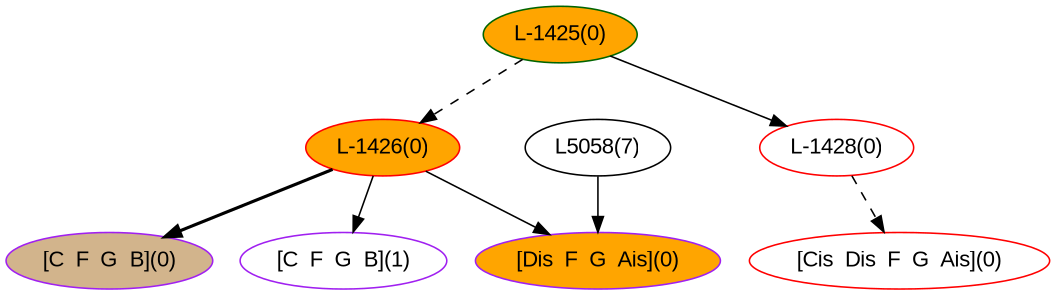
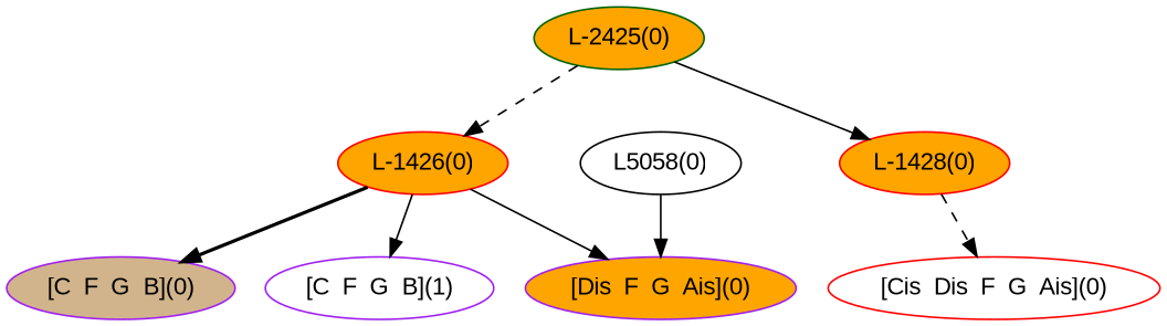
  digraph {
    fontname="Liberation Sans"
    node [color=red fillcolor=orange fontname="Liberation Sans" style=filled]
    edge [fontname="Liberation Sans" style=solid]
-   "L-1425(0)" [color=darkgreen]
+   "L-1425(0)" [color=darkgreen label="L-2425(0)"]
    "L-1426(0)"
-   "L-1428(0)" [fillcolor=white]
-   "L5058(0)" [color=black fillcolor=white label="L5058(7)"]
+   "L-1428(0)"
+   "L5058(0)" [color=black fillcolor=white]
    "[Dis  F  G  Ais](0)" [color=purple]
    "[C  F  G  B](0)" [color=purple fillcolor=tan]
    "[C  F  G  B](1)" [color=purple fillcolor=white]
    "[Cis  Dis  F  G  Ais](0)" [fillcolor=white]
    subgraph sub_1 {
      rank=min
      "L-1425(0)"
    }
    subgraph sub_2 {
      rank=same
      "L-1426(0)"
      "L-1428(0)"
    }
    subgraph sub_3 {
      rank=same
      "L5058(0)"
    }
    subgraph sub_4 {
      rank=max
      "[Dis  F  G  Ais](0)"
      "[C  F  G  B](0)"
      "[C  F  G  B](1)"
      "[Cis  Dis  F  G  Ais](0)"
    }
    "L-1425(0)" -> "L-1426(0)" [style=dashed]
    "L-1425(0)" -> "L-1428(0)"
    "L-1426(0)" -> "[Dis  F  G  Ais](0)"
    "L-1426(0)" -> "[C  F  G  B](0)" [style=bold]
    "L-1426(0)" -> "[C  F  G  B](1)"
    "L-1428(0)" -> "[Cis  Dis  F  G  Ais](0)" [style=dashed]
    "L5058(0)" -> "[Dis  F  G  Ais](0)"
  }
